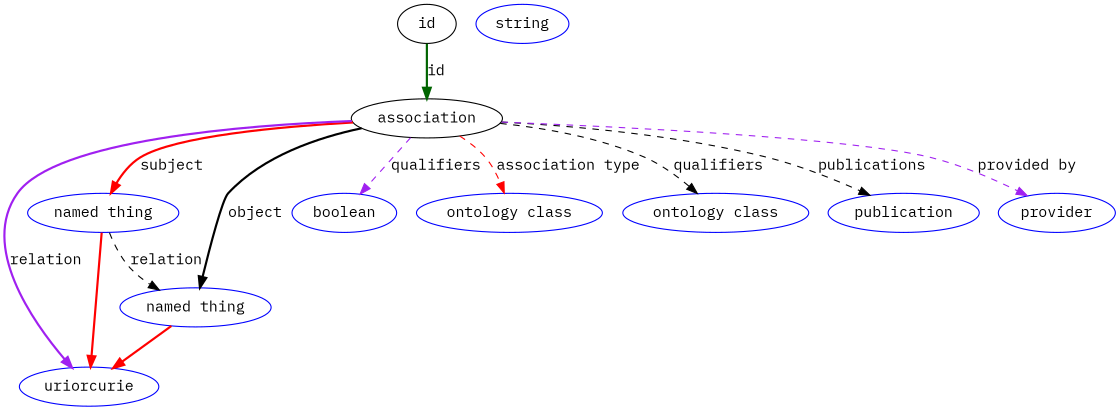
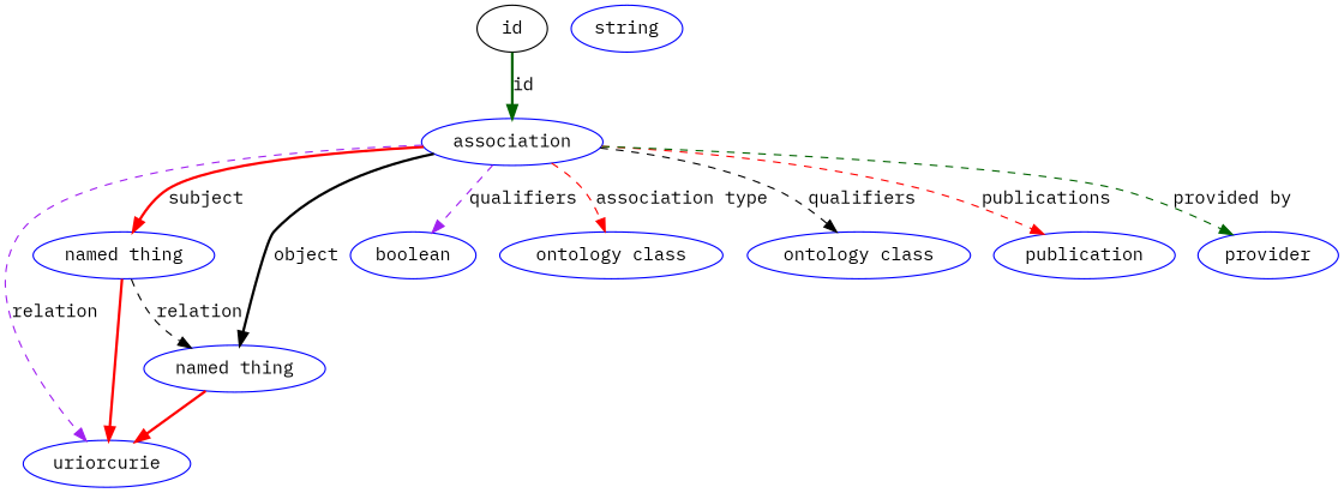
  digraph {
    fontname="IBM Plex Mono"
    node [fontname="IBM Plex Mono" color=blue]
    edge [color=red fontname="IBM Plex Mono" style=dashed]
-   n1 [height=0.5 label=association width=1.3902 color=""]
+   n1 [height=0.5 label=association width=1.3902]
    n2 [height=0.5 label="named thing" width=1.5346]
    n3 [height=0.5 label=uriorcurie width=1.2638]
    n4 [height=0.5 label="named thing" width=1.5346]
    n5 [height=0.5 label=boolean width=1.0652]
    n6 [height=0.5 label="ontology class" width=1.7151]
    n7 [height=0.5 label="ontology class" width=1.7151]
    n8 [height=0.5 label=publication width=1.3902]
    n9 [height=0.5 label=provider width=1.1193]
    id [height=0.5 width=0.75 color=""]
    n11 [height=0.5 label=string width=0.84854]
    n1 -> n2 [label=subject style=bold]
-   n1 -> n3 [color=purple label=relation style=bold]
+   n1 -> n3 [color=purple label=relation]
    n1 -> n4 [color=black label=object style=bold]
    n1 -> n5 [color=purple label=qualifiers]
    n1 -> n6 [label="association type"]
    n1 -> n7 [color=black label=qualifiers]
-   n1 -> n8 [color=black label=publications]
-   n1 -> n9 [color=purple label="provided by"]
+   n1 -> n8 [label=publications]
+   n1 -> n9 [color=darkgreen label="provided by"]
    n2 -> n3 [style=bold]
    n2 -> n4 [color=black label=relation]
    n4 -> n3 [style=bold]
    id -> n1 [color=darkgreen label=id style=bold]
  }
